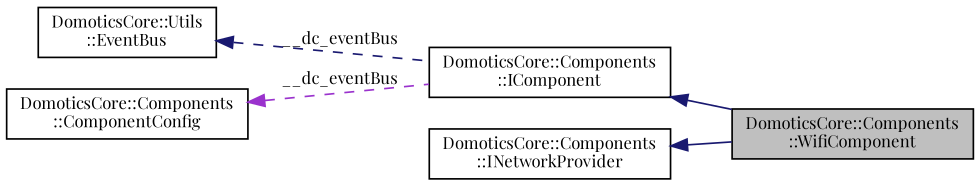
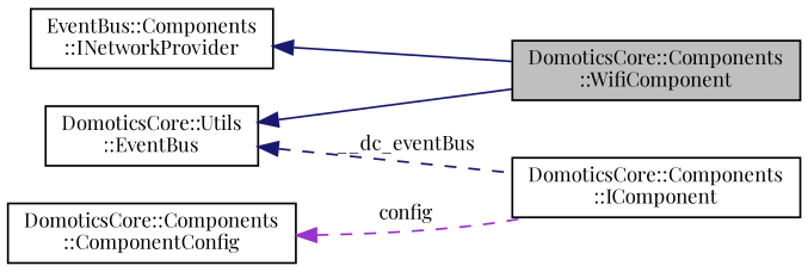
  digraph {
    fontname="Playfair Display"
    rankdir=LR
    node [color=black fillcolor=white fontname="Playfair Display" fontsize=10 shape=record style=filled]
    edge [color=midnightblue dir=back fontname="Playfair Display" fontsize=10 labelfontname=Helvetica labelfontsize=10 style=solid]
    n1 [fillcolor=grey75 fontcolor=black height=0.2 label="DomoticsCore::Components\l::WifiComponent" width=0.4]
    n2 [height=0.2 label="DomoticsCore::Components\l::IComponent" width=0.4]
    n3 [height=0.2 label="DomoticsCore::Utils\l::EventBus" width=0.4]
    n4 [height=0.2 label="DomoticsCore::Components\l::ComponentConfig" width=0.4]
-   n5 [height=0.2 label="DomoticsCore::Components\l::INetworkProvider" width=0.4]
-   n2 -> n1
+   n5 [height=0.2 label="EventBus::Components\l::INetworkProvider" width=0.4]
+   n3 -> n1
    n3 -> n2 [label=" __dc_eventBus" style=dashed]
-   n4 -> n2 [color=darkorchid3 label=" __dc_eventBus" style=dashed]
+   n4 -> n2 [color=darkorchid3 label=" config" style=dashed]
    n5 -> n1
  }
